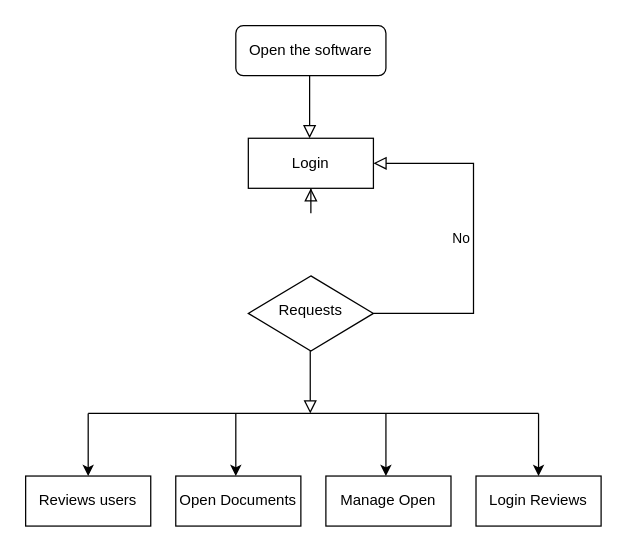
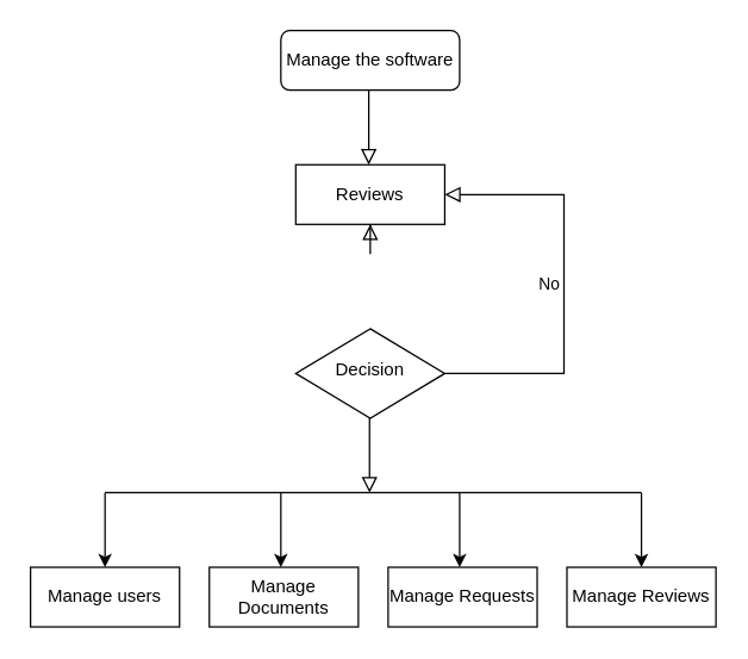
  <mxCell id="0" />
  <mxCell id="1" parent="0" />
  <mxCell id="2" value="" style="rounded=0;html=1;jettySize=auto;orthogonalLoop=1;fontSize=11;endArrow=block;endFill=0;endSize=8;strokeWidth=1;shadow=0;labelBackgroundColor=none;edgeStyle=orthogonalEdgeStyle;" parent="1" source="6" edge="1"><mxGeometry relative="1" as="geometry"><mxPoint x="248" y="150" as="targetPoint" /></mxGeometry></mxCell>
- <mxCell id="3" value="Open the software" style="rounded=1;whiteSpace=wrap;html=1;fontSize=12;glass=0;strokeWidth=1;shadow=0;" parent="1" vertex="1"><mxGeometry x="188" y="20" width="120" height="40" as="geometry" /></mxCell>
+ <mxCell id="3" value="Manage the software" style="rounded=1;whiteSpace=wrap;html=1;fontSize=12;glass=0;strokeWidth=1;shadow=0;" parent="1" vertex="1"><mxGeometry x="188" y="20" width="120" height="40" as="geometry" /></mxCell>
  <mxCell id="4" value="No" style="edgeStyle=orthogonalEdgeStyle;rounded=0;html=1;jettySize=auto;orthogonalLoop=1;fontSize=11;endArrow=block;endFill=0;endSize=8;strokeWidth=1;shadow=0;labelBackgroundColor=none;entryX=1;entryY=0.5;entryDx=0;entryDy=0;exitX=1;exitY=0.5;exitDx=0;exitDy=0;" parent="1" edge="1"><mxGeometry y="10" relative="1" as="geometry"><mxPoint as="offset" /><mxPoint x="298" y="250" as="sourcePoint" /><mxPoint x="298" y="130" as="targetPoint" /><Array as="points"><mxPoint x="378" y="250" /><mxPoint x="378" y="130" /></Array></mxGeometry></mxCell>
- <mxCell id="5" value="Requests" style="rhombus;whiteSpace=wrap;html=1;shadow=0;fontFamily=Helvetica;fontSize=12;align=center;strokeWidth=1;spacing=6;spacingTop=-4;" parent="1" vertex="1"><mxGeometry x="198" y="220" width="100" height="60" as="geometry" /></mxCell>
- <mxCell id="6" value="Login" style="rounded=0;whiteSpace=wrap;html=1;" vertex="1" parent="1"><mxGeometry x="198" y="110" width="100" height="40" as="geometry" /></mxCell>
+ <mxCell id="5" value="Decision" style="rhombus;whiteSpace=wrap;html=1;shadow=0;fontFamily=Helvetica;fontSize=12;align=center;strokeWidth=1;spacing=6;spacingTop=-4;" parent="1" vertex="1"><mxGeometry x="198" y="220" width="100" height="60" as="geometry" /></mxCell>
+ <mxCell id="6" value="Reviews" style="rounded=0;whiteSpace=wrap;html=1;" vertex="1" parent="1"><mxGeometry x="198" y="110" width="100" height="40" as="geometry" /></mxCell>
  <mxCell id="7" value="" style="rounded=0;html=1;jettySize=auto;orthogonalLoop=1;fontSize=11;endArrow=block;endFill=0;endSize=8;strokeWidth=1;shadow=0;labelBackgroundColor=none;edgeStyle=orthogonalEdgeStyle;" edge="1" parent="1"><mxGeometry relative="1" as="geometry"><mxPoint x="247" y="60" as="sourcePoint" /><mxPoint x="247" y="110" as="targetPoint" /></mxGeometry></mxCell>
  <mxCell id="8" value="" style="rounded=0;html=1;jettySize=auto;orthogonalLoop=1;fontSize=11;endArrow=block;endFill=0;endSize=8;strokeWidth=1;shadow=0;labelBackgroundColor=none;edgeStyle=orthogonalEdgeStyle;" edge="1" parent="1"><mxGeometry relative="1" as="geometry"><mxPoint x="247.5" y="280" as="sourcePoint" /><mxPoint x="247.5" y="330" as="targetPoint" /></mxGeometry></mxCell>
  <mxCell id="9" value="" style="endArrow=none;html=1;" edge="1" parent="1"><mxGeometry width="50" height="50" relative="1" as="geometry"><mxPoint x="70" y="330" as="sourcePoint" /><mxPoint x="430" y="330" as="targetPoint" /></mxGeometry></mxCell>
  <mxCell id="10" value="" style="endArrow=classic;html=1;" edge="1" parent="1"><mxGeometry width="50" height="50" relative="1" as="geometry"><mxPoint x="70" y="330" as="sourcePoint" /><mxPoint x="70" y="380" as="targetPoint" /></mxGeometry></mxCell>
  <mxCell id="11" value="" style="endArrow=classic;html=1;" edge="1" parent="1"><mxGeometry width="50" height="50" relative="1" as="geometry"><mxPoint x="188" y="330" as="sourcePoint" /><mxPoint x="188" y="380" as="targetPoint" /></mxGeometry></mxCell>
  <mxCell id="12" value="" style="endArrow=classic;html=1;" edge="1" parent="1"><mxGeometry width="50" height="50" relative="1" as="geometry"><mxPoint x="308" y="330" as="sourcePoint" /><mxPoint x="308" y="380" as="targetPoint" /></mxGeometry></mxCell>
  <mxCell id="13" value="" style="endArrow=classic;html=1;" edge="1" parent="1"><mxGeometry width="50" height="50" relative="1" as="geometry"><mxPoint x="430" y="330" as="sourcePoint" /><mxPoint x="430" y="380" as="targetPoint" /></mxGeometry></mxCell>
- <mxCell id="14" value="Reviews users" style="rounded=0;whiteSpace=wrap;html=1;" vertex="1" parent="1"><mxGeometry x="20" y="380" width="100" height="40" as="geometry" /></mxCell>
- <mxCell id="15" value="Open Documents" style="rounded=0;whiteSpace=wrap;html=1;" vertex="1" parent="1"><mxGeometry x="140" y="380" width="100" height="40" as="geometry" /></mxCell>
- <mxCell id="16" value="Manage Open" style="rounded=0;whiteSpace=wrap;html=1;" vertex="1" parent="1"><mxGeometry x="260" y="380" width="100" height="40" as="geometry" /></mxCell>
- <mxCell id="17" value="Login Reviews" style="rounded=0;whiteSpace=wrap;html=1;" vertex="1" parent="1"><mxGeometry x="380" y="380" width="100" height="40" as="geometry" /></mxCell>
+ <mxCell id="14" value="Manage users" style="rounded=0;whiteSpace=wrap;html=1;" vertex="1" parent="1"><mxGeometry x="20" y="380" width="100" height="40" as="geometry" /></mxCell>
+ <mxCell id="15" value="Manage Documents" style="rounded=0;whiteSpace=wrap;html=1;" vertex="1" parent="1"><mxGeometry x="140" y="380" width="100" height="40" as="geometry" /></mxCell>
+ <mxCell id="16" value="Manage Requests" style="rounded=0;whiteSpace=wrap;html=1;" vertex="1" parent="1"><mxGeometry x="260" y="380" width="100" height="40" as="geometry" /></mxCell>
+ <mxCell id="17" value="Manage Reviews" style="rounded=0;whiteSpace=wrap;html=1;" vertex="1" parent="1"><mxGeometry x="380" y="380" width="100" height="40" as="geometry" /></mxCell>
